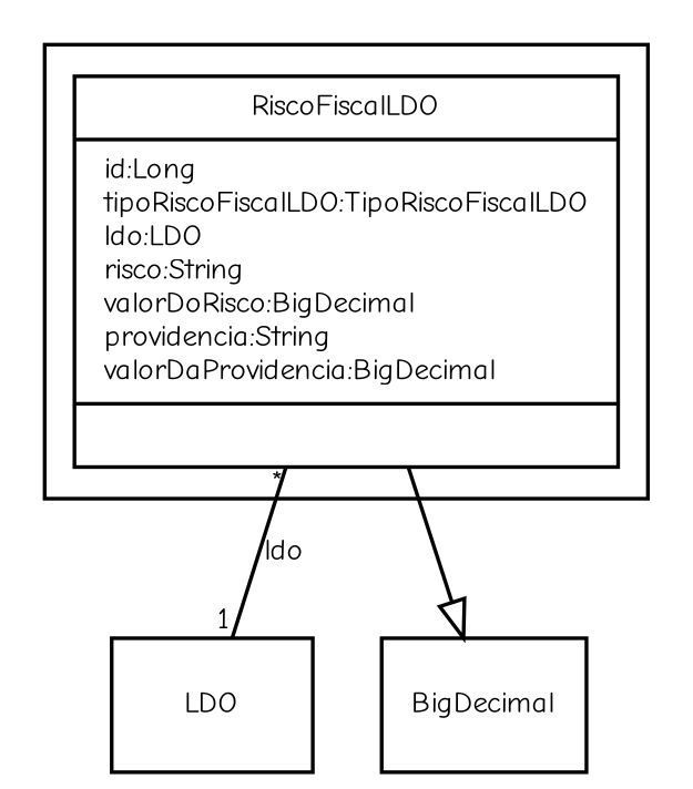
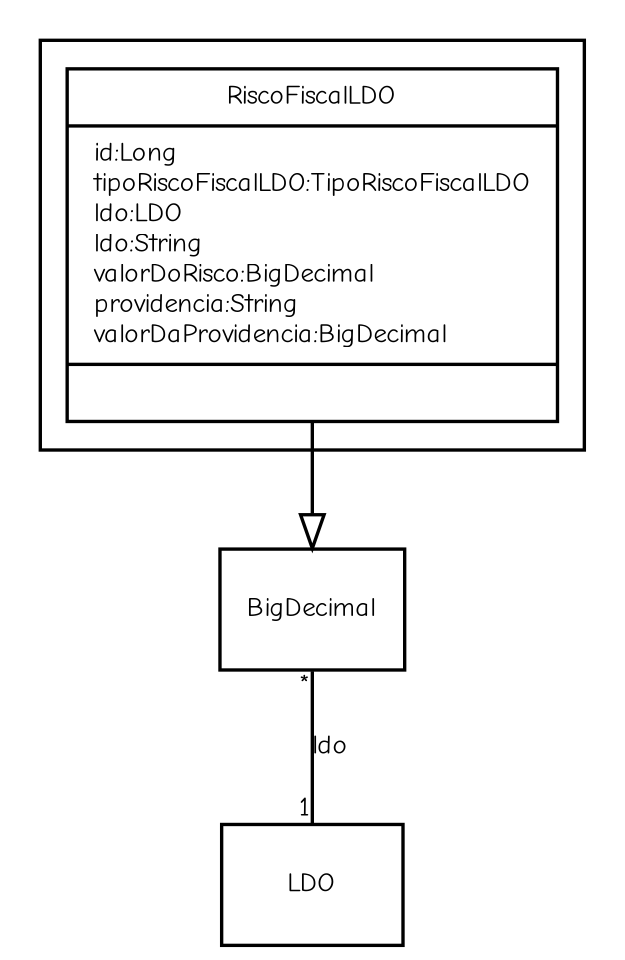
  digraph {
    fontname="Comic Neue"
    fontsize=8
    node [fontname="Comic Neue" fontsize=8 shape=record]
    edge [fontname="Comic Neue" fontsize=8]
-   n1 [label="{RiscoFiscalLDO|id:Long\ltipoRiscoFiscalLDO:TipoRiscoFiscalLDO\lldo:LDO\lrisco:String\lvalorDoRisco:BigDecimal\lprovidencia:String\lvalorDaProvidencia:BigDecimal\l|\l}"]
+   n1 [label="{RiscoFiscalLDO|id:Long\ltipoRiscoFiscalLDO:TipoRiscoFiscalLDO\lldo:LDO\lldo:String\lvalorDoRisco:BigDecimal\lprovidencia:String\lvalorDaProvidencia:BigDecimal\l|\l}"]
    LDO
    n3 [label=BigDecimal]
    subgraph cluster_1 {
      n1
    }
-   n1 -> LDO [arrowhead=none headlabel=1 label=ldo taillabel="*"]
+   n3 -> LDO [arrowhead=none headlabel=1 label=ldo taillabel="*"]
    n1 -> n3 [arrowhead=empty]
  }
